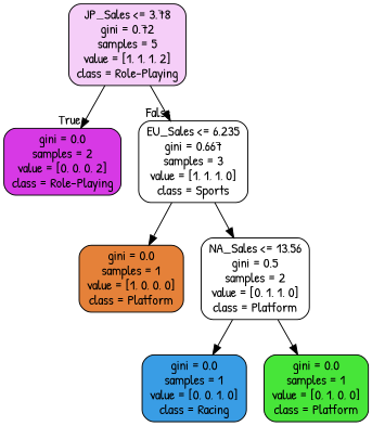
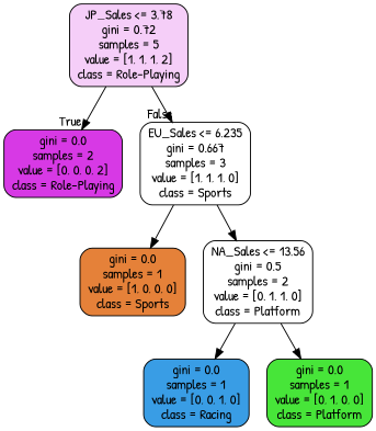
  digraph {
    fontname="Patrick Hand"
    node [color=black fillcolor="#ffffff" fontname="Patrick Hand" shape=box style="filled, rounded"]
    edge [fontname="Patrick Hand"]
    n1 [fillcolor="#f5cef8" label="JP_Sales <= 3.78\ngini = 0.72\nsamples = 5\nvalue = [1, 1, 1, 2]\nclass = Role-Playing"]
    n2 [fillcolor="#d739e5" label="gini = 0.0\nsamples = 2\nvalue = [0, 0, 0, 2]\nclass = Role-Playing"]
    n3 [label="EU_Sales <= 6.235\ngini = 0.667\nsamples = 3\nvalue = [1, 1, 1, 0]\nclass = Sports"]
-   n4 [fillcolor="#e58139" label="gini = 0.0\nsamples = 1\nvalue = [1, 0, 0, 0]\nclass = Platform"]
+   n4 [fillcolor="#e58139" label="gini = 0.0\nsamples = 1\nvalue = [1, 0, 0, 0]\nclass = Sports"]
    n5 [label="NA_Sales <= 13.56\ngini = 0.5\nsamples = 2\nvalue = [0, 1, 1, 0]\nclass = Platform"]
    n6 [fillcolor="#399de5" label="gini = 0.0\nsamples = 1\nvalue = [0, 0, 1, 0]\nclass = Racing"]
    n7 [fillcolor="#47e539" label="gini = 0.0\nsamples = 1\nvalue = [0, 1, 0, 0]\nclass = Platform"]
    n1 -> n2 [headlabel=True labelangle=45 labeldistance=2.5]
    n1 -> n3 [headlabel=False labelangle=-45 labeldistance=2.5]
    n3 -> n4
    n3 -> n5
    n5 -> n6
    n5 -> n7
  }
